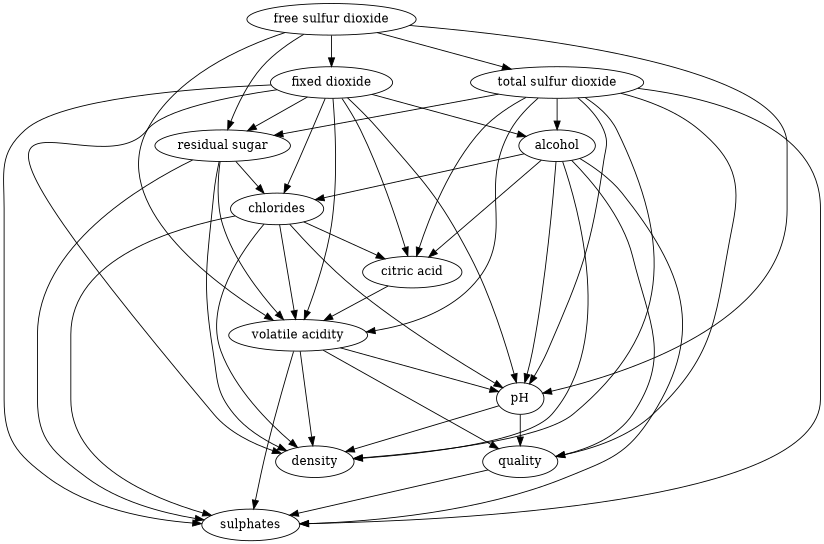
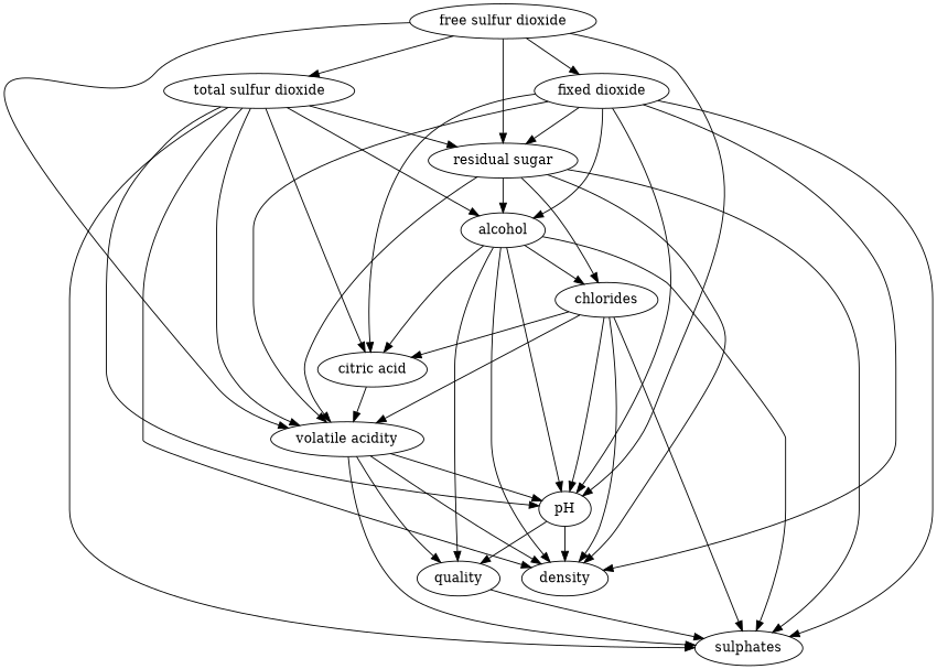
  strict digraph {
    n1 [label="fixed dioxide"]
    n2 [label="volatile acidity"]
    n3 [label="citric acid"]
    n4 [label="residual sugar"]
    n5 [label=chlorides]
    n6 [label=density]
    n7 [label=pH]
    n8 [label=sulphates]
    n9 [label=alcohol]
    n10 [label=quality]
    n11 [label="free sulfur dioxide"]
    n12 [label="total sulfur dioxide"]
    n1 -> n2
    n1 -> n3
    n1 -> n4
-   n1 -> n5
    n1 -> n6
    n1 -> n7
    n1 -> n8
    n1 -> n9
    n2 -> n6
    n2 -> n7
    n2 -> n8
    n2 -> n10
    n3 -> n2
    n4 -> n2
    n4 -> n5
    n4 -> n6
    n4 -> n8
+   n4 -> n9
    n5 -> n2
    n5 -> n3
    n5 -> n6
    n5 -> n7
    n5 -> n8
    n7 -> n6
    n7 -> n10
    n9 -> n3
    n9 -> n5
    n9 -> n6
    n9 -> n7
    n9 -> n8
    n9 -> n10
    n10 -> n8
    n11 -> n1
    n11 -> n2
    n11 -> n4
    n11 -> n7
    n11 -> n12
    n12 -> n2
    n12 -> n3
    n12 -> n4
    n12 -> n6
    n12 -> n7
    n12 -> n8
    n12 -> n9
-   n12 -> n10
  }
